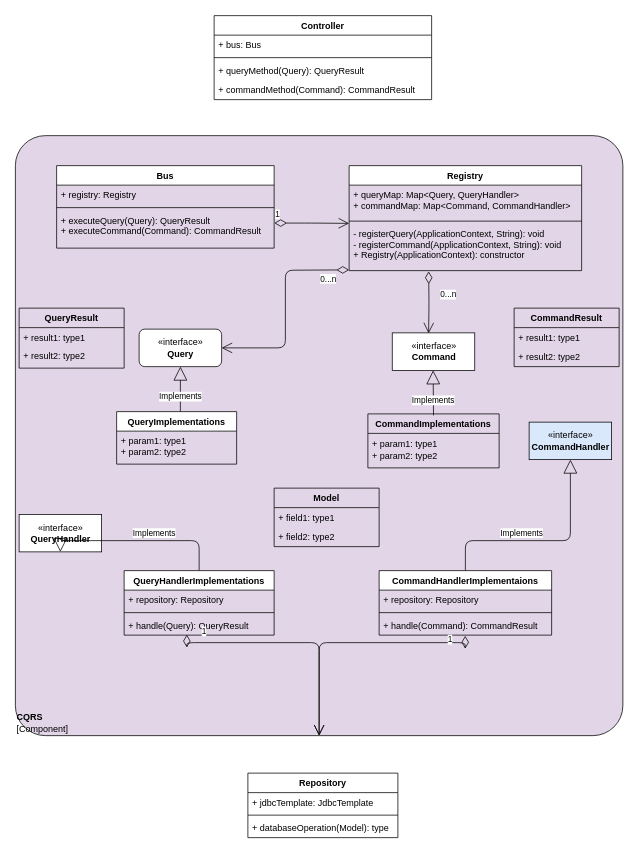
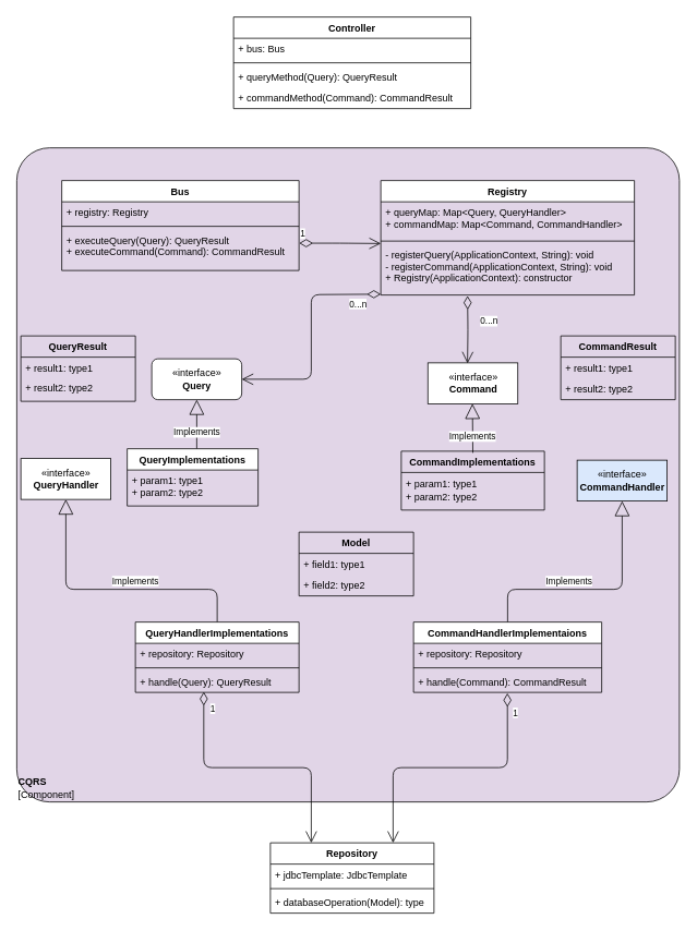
  <mxCell id="0" />
  <mxCell id="1" parent="0" />
  <mxCell id="2" value="&lt;div style=&quot;text-align: left&quot;&gt;&lt;b&gt;CQRS&lt;/b&gt;&lt;/div&gt;&lt;div style=&quot;text-align: left&quot;&gt;[Component]&lt;/div&gt;" style="rounded=1;whiteSpace=wrap;html=1;labelBackgroundColor=none;fillColor=#e1d5e7;fontColor=#000000;align=left;arcSize=5;strokeColor=#000000;verticalAlign=bottom;points=[[0.25,0,0],[0.5,0,0],[0.75,0,0],[1,0.25,0],[1,0.5,0],[1,0.75,0],[0.75,1,0],[0.5,1,0],[0.25,1,0],[0,0.75,0],[0,0.5,0],[0,0.25,0]];" parent="1" vertex="1"><mxGeometry x="20" y="180" width="810" height="800" as="geometry" /></mxCell>
  <mxCell id="3" value="Bus" style="swimlane;fontStyle=1;align=center;verticalAlign=top;childLayout=stackLayout;horizontal=1;startSize=26;horizontalStack=0;resizeParent=1;resizeParentMax=0;resizeLast=0;collapsible=1;marginBottom=0;" parent="1" vertex="1"><mxGeometry x="75" y="220" width="290" height="110" as="geometry" /></mxCell>
  <mxCell id="4" value="+ registry: Registry" style="text;strokeColor=none;fillColor=none;align=left;verticalAlign=top;spacingLeft=4;spacingRight=4;overflow=hidden;rotatable=0;points=[[0,0.5],[1,0.5]];portConstraint=eastwest;" parent="3" vertex="1"><mxGeometry y="26" width="290" height="26" as="geometry" /></mxCell>
  <mxCell id="5" value="" style="line;strokeWidth=1;fillColor=none;align=left;verticalAlign=middle;spacingTop=-1;spacingLeft=3;spacingRight=3;rotatable=0;labelPosition=right;points=[];portConstraint=eastwest;" parent="3" vertex="1"><mxGeometry y="52" width="290" height="8" as="geometry" /></mxCell>
  <mxCell id="6" value="+ executeQuery(Query): QueryResult&#10;+ executeCommand(Command): CommandResult" style="text;strokeColor=none;fillColor=none;align=left;verticalAlign=top;spacingLeft=4;spacingRight=4;overflow=hidden;rotatable=0;points=[[0,0.5],[1,0.5]];portConstraint=eastwest;" parent="3" vertex="1"><mxGeometry y="60" width="290" height="50" as="geometry" /></mxCell>
  <mxCell id="7" value="Registry" style="swimlane;fontStyle=1;align=center;verticalAlign=top;childLayout=stackLayout;horizontal=1;startSize=26;horizontalStack=0;resizeParent=1;resizeParentMax=0;resizeLast=0;collapsible=1;marginBottom=0;" parent="1" vertex="1"><mxGeometry x="465" y="220" width="310" height="140" as="geometry" /></mxCell>
  <mxCell id="8" value="+ queryMap: Map&lt;Query, QueryHandler&gt;&#10;+ commandMap: Map&lt;Command, CommandHandler&gt;" style="text;strokeColor=none;fillColor=none;align=left;verticalAlign=top;spacingLeft=4;spacingRight=4;overflow=hidden;rotatable=0;points=[[0,0.5],[1,0.5]];portConstraint=eastwest;" parent="7" vertex="1"><mxGeometry y="26" width="310" height="44" as="geometry" /></mxCell>
  <mxCell id="9" value="" style="line;strokeWidth=1;fillColor=none;align=left;verticalAlign=middle;spacingTop=-1;spacingLeft=3;spacingRight=3;rotatable=0;labelPosition=right;points=[];portConstraint=eastwest;" parent="7" vertex="1"><mxGeometry y="70" width="310" height="8" as="geometry" /></mxCell>
  <mxCell id="10" value="- registerQuery(ApplicationContext, String): void&#10;- registerCommand(ApplicationContext, String): void&#10;+ Registry(ApplicationContext): constructor" style="text;strokeColor=none;fillColor=none;align=left;verticalAlign=top;spacingLeft=4;spacingRight=4;overflow=hidden;rotatable=0;points=[[0,0.5],[1,0.5]];portConstraint=eastwest;" parent="7" vertex="1"><mxGeometry y="78" width="310" height="62" as="geometry" /></mxCell>
  <mxCell id="11" value="«interface»&lt;br&gt;&lt;b&gt;Query&lt;/b&gt;" style="html=1;rounded=1;" parent="1" vertex="1"><mxGeometry x="185" y="438" width="110" height="50" as="geometry" /></mxCell>
  <mxCell id="12" value="«interface»&lt;br&gt;&lt;b&gt;Command&lt;/b&gt;" style="html=1;" parent="1" vertex="1"><mxGeometry x="522.5" y="443" width="110" height="50" as="geometry" /></mxCell>
- <mxCell id="13" value="«interface»&lt;br&gt;&lt;b&gt;QueryHandler&lt;/b&gt;" style="html=1;" parent="1" vertex="1"><mxGeometry x="25" y="685" width="110" height="50" as="geometry" /></mxCell>
+ <mxCell id="13" value="«interface»&lt;br&gt;&lt;b&gt;QueryHandler&lt;/b&gt;" style="html=1;" parent="1" vertex="1"><mxGeometry x="25" y="560" width="110" height="50" as="geometry" /></mxCell>
  <mxCell id="14" value="«interface»&lt;br&gt;&lt;b&gt;CommandHandler&lt;/b&gt;" style="html=1;fillColor=#dae8fc;" parent="1" vertex="1"><mxGeometry x="705" y="562" width="110" height="50" as="geometry" /></mxCell>
  <mxCell id="15" value="1" style="endArrow=open;html=1;endSize=12;startArrow=diamondThin;startSize=14;startFill=0;edgeStyle=orthogonalEdgeStyle;align=left;verticalAlign=bottom;exitX=1.001;exitY=0.332;exitDx=0;exitDy=0;exitPerimeter=0;" parent="1" source="6" edge="1"><mxGeometry x="-1" y="3" relative="1" as="geometry"><mxPoint x="245" y="380" as="sourcePoint" /><mxPoint x="465" y="297" as="targetPoint" /></mxGeometry></mxCell>
  <mxCell id="16" value="0...n" style="endArrow=open;html=1;endSize=12;startArrow=diamondThin;startSize=14;startFill=0;edgeStyle=orthogonalEdgeStyle;align=left;verticalAlign=bottom;entryX=1;entryY=0.5;entryDx=0;entryDy=0;" parent="1" target="11" edge="1"><mxGeometry x="-0.226" y="45" relative="1" as="geometry"><mxPoint x="465" y="359" as="sourcePoint" /><mxPoint x="480" y="390" as="targetPoint" /><mxPoint as="offset" /></mxGeometry></mxCell>
  <mxCell id="17" value="Implements" style="endArrow=block;endSize=16;endFill=0;html=1;exitX=0.5;exitY=0;exitDx=0;exitDy=0;entryX=0.5;entryY=1;entryDx=0;entryDy=0;" parent="1" target="11" edge="1"><mxGeometry x="-0.333" width="160" relative="1" as="geometry"><mxPoint x="240" y="548" as="sourcePoint" /><mxPoint x="225" y="458" as="targetPoint" /><mxPoint as="offset" /></mxGeometry></mxCell>
  <mxCell id="18" value="Implements" style="endArrow=block;endSize=16;endFill=0;html=1;entryX=0.5;entryY=1;entryDx=0;entryDy=0;" parent="1" edge="1"><mxGeometry x="-0.333" width="160" relative="1" as="geometry"><mxPoint x="577.5" y="553" as="sourcePoint" /><mxPoint x="577" y="493" as="targetPoint" /><mxPoint as="offset" /></mxGeometry></mxCell>
  <mxCell id="19" value="Implements" style="endArrow=block;endSize=16;endFill=0;html=1;exitX=0.5;exitY=0;exitDx=0;exitDy=0;entryX=0.5;entryY=1;entryDx=0;entryDy=0;" parent="1" source="36" target="13" edge="1"><mxGeometry x="-0.164" y="-10" width="160" relative="1" as="geometry"><mxPoint x="304.5" y="800" as="sourcePoint" /><mxPoint x="304.5" y="740" as="targetPoint" /><mxPoint as="offset" /><Array as="points"><mxPoint x="265" y="720" /><mxPoint x="80" y="720" /></Array></mxGeometry></mxCell>
  <mxCell id="20" value="Implements" style="endArrow=block;endSize=16;endFill=0;html=1;exitX=0.5;exitY=0;exitDx=0;exitDy=0;entryX=0.5;entryY=1;entryDx=0;entryDy=0;" parent="1" source="32" target="14" edge="1"><mxGeometry x="-0.201" y="10" width="160" relative="1" as="geometry"><mxPoint x="567.8" y="877.764" as="sourcePoint" /><mxPoint x="567.5" y="740" as="targetPoint" /><mxPoint as="offset" /><Array as="points"><mxPoint x="620" y="720" /><mxPoint x="760" y="720" /></Array></mxGeometry></mxCell>
  <mxCell id="21" value="Controller" style="swimlane;fontStyle=1;align=center;verticalAlign=top;childLayout=stackLayout;horizontal=1;startSize=26;horizontalStack=0;resizeParent=1;resizeParentMax=0;resizeLast=0;collapsible=1;marginBottom=0;" parent="1" vertex="1"><mxGeometry x="285" y="20" width="290" height="112" as="geometry" /></mxCell>
  <mxCell id="22" value="+ bus: Bus" style="text;strokeColor=none;fillColor=none;align=left;verticalAlign=top;spacingLeft=4;spacingRight=4;overflow=hidden;rotatable=0;points=[[0,0.5],[1,0.5]];portConstraint=eastwest;" parent="21" vertex="1"><mxGeometry y="26" width="290" height="26" as="geometry" /></mxCell>
  <mxCell id="23" value="" style="line;strokeWidth=1;fillColor=none;align=left;verticalAlign=middle;spacingTop=-1;spacingLeft=3;spacingRight=3;rotatable=0;labelPosition=right;points=[];portConstraint=eastwest;" parent="21" vertex="1"><mxGeometry y="52" width="290" height="8" as="geometry" /></mxCell>
  <mxCell id="24" value="+ queryMethod(Query): QueryResult" style="text;strokeColor=none;fillColor=none;align=left;verticalAlign=top;spacingLeft=4;spacingRight=4;overflow=hidden;rotatable=0;points=[[0,0.5],[1,0.5]];portConstraint=eastwest;" parent="21" vertex="1"><mxGeometry y="60" width="290" height="26" as="geometry" /></mxCell>
  <mxCell id="25" value="+ commandMethod(Command): CommandResult" style="text;strokeColor=none;fillColor=none;align=left;verticalAlign=top;spacingLeft=4;spacingRight=4;overflow=hidden;rotatable=0;points=[[0,0.5],[1,0.5]];portConstraint=eastwest;" parent="21" vertex="1"><mxGeometry y="86" width="290" height="26" as="geometry" /></mxCell>
  <mxCell id="26" value="0...n" style="endArrow=open;html=1;endSize=12;startArrow=diamondThin;startSize=14;startFill=0;edgeStyle=orthogonalEdgeStyle;align=left;verticalAlign=bottom;entryX=0.441;entryY=0.012;entryDx=0;entryDy=0;entryPerimeter=0;" parent="1" target="12" edge="1"><mxGeometry x="-0.04" y="14" relative="1" as="geometry"><mxPoint x="571" y="361" as="sourcePoint" /><mxPoint x="497.5" y="470" as="targetPoint" /><mxPoint as="offset" /></mxGeometry></mxCell>
  <mxCell id="27" value="QueryImplementations" style="swimlane;fontStyle=1;align=center;verticalAlign=top;childLayout=stackLayout;horizontal=1;startSize=26;horizontalStack=0;resizeParent=1;resizeParentMax=0;resizeLast=0;collapsible=1;marginBottom=0;" parent="1" vertex="1"><mxGeometry x="155" y="548" width="160" height="70" as="geometry" /></mxCell>
  <mxCell id="28" value="+ param1: type1&#10;+ param2: type2" style="text;strokeColor=none;fillColor=none;align=left;verticalAlign=top;spacingLeft=4;spacingRight=4;overflow=hidden;rotatable=0;points=[[0,0.5],[1,0.5]];portConstraint=eastwest;" parent="27" vertex="1"><mxGeometry y="26" width="160" height="44" as="geometry" /></mxCell>
  <mxCell id="29" value="CommandImplementations" style="swimlane;fontStyle=1;childLayout=stackLayout;horizontal=1;startSize=26;fillColor=none;horizontalStack=0;resizeParent=1;resizeParentMax=0;resizeLast=0;collapsible=1;marginBottom=0;" parent="1" vertex="1"><mxGeometry x="490" y="551" width="175" height="72" as="geometry"><mxRectangle x="627.5" y="-532" width="190" height="26" as="alternateBounds" /></mxGeometry></mxCell>
  <mxCell id="30" value="+ param1: type1" style="text;strokeColor=none;fillColor=none;align=left;verticalAlign=top;spacingLeft=4;spacingRight=4;overflow=hidden;rotatable=0;points=[[0,0.5],[1,0.5]];portConstraint=eastwest;" parent="29" vertex="1"><mxGeometry y="26" width="175" height="16" as="geometry" /></mxCell>
  <mxCell id="31" value="+ param2: type2" style="text;strokeColor=none;fillColor=none;align=left;verticalAlign=top;spacingLeft=4;spacingRight=4;overflow=hidden;rotatable=0;points=[[0,0.5],[1,0.5]];portConstraint=eastwest;" parent="29" vertex="1"><mxGeometry y="42" width="175" height="30" as="geometry" /></mxCell>
  <mxCell id="32" value="CommandHandlerImplementaions" style="swimlane;fontStyle=1;align=center;verticalAlign=top;childLayout=stackLayout;horizontal=1;startSize=26;horizontalStack=0;resizeParent=1;resizeParentMax=0;resizeLast=0;collapsible=1;marginBottom=0;" parent="1" vertex="1"><mxGeometry x="505" y="760" width="230" height="86" as="geometry" /></mxCell>
  <mxCell id="33" value="+ repository: Repository" style="text;strokeColor=none;fillColor=none;align=left;verticalAlign=top;spacingLeft=4;spacingRight=4;overflow=hidden;rotatable=0;points=[[0,0.5],[1,0.5]];portConstraint=eastwest;" parent="32" vertex="1"><mxGeometry y="26" width="230" height="26" as="geometry" /></mxCell>
  <mxCell id="34" value="" style="line;strokeWidth=1;fillColor=none;align=left;verticalAlign=middle;spacingTop=-1;spacingLeft=3;spacingRight=3;rotatable=0;labelPosition=right;points=[];portConstraint=eastwest;" parent="32" vertex="1"><mxGeometry y="52" width="230" height="8" as="geometry" /></mxCell>
  <mxCell id="35" value="+ handle(Command): CommandResult" style="text;strokeColor=none;fillColor=none;align=left;verticalAlign=top;spacingLeft=4;spacingRight=4;overflow=hidden;rotatable=0;points=[[0,0.5],[1,0.5]];portConstraint=eastwest;" parent="32" vertex="1"><mxGeometry y="60" width="230" height="26" as="geometry" /></mxCell>
  <mxCell id="36" value="QueryHandlerImplementations" style="swimlane;fontStyle=1;align=center;verticalAlign=top;childLayout=stackLayout;horizontal=1;startSize=26;horizontalStack=0;resizeParent=1;resizeParentMax=0;resizeLast=0;collapsible=1;marginBottom=0;" parent="1" vertex="1"><mxGeometry x="165" y="760" width="200" height="86" as="geometry" /></mxCell>
  <mxCell id="37" value="+ repository: Repository" style="text;strokeColor=none;fillColor=none;align=left;verticalAlign=top;spacingLeft=4;spacingRight=4;overflow=hidden;rotatable=0;points=[[0,0.5],[1,0.5]];portConstraint=eastwest;" parent="36" vertex="1"><mxGeometry y="26" width="200" height="26" as="geometry" /></mxCell>
  <mxCell id="38" value="" style="line;strokeWidth=1;fillColor=none;align=left;verticalAlign=middle;spacingTop=-1;spacingLeft=3;spacingRight=3;rotatable=0;labelPosition=right;points=[];portConstraint=eastwest;" parent="36" vertex="1"><mxGeometry y="52" width="200" height="8" as="geometry" /></mxCell>
  <mxCell id="39" value="+ handle(Query): QueryResult" style="text;strokeColor=none;fillColor=none;align=left;verticalAlign=top;spacingLeft=4;spacingRight=4;overflow=hidden;rotatable=0;points=[[0,0.5],[1,0.5]];portConstraint=eastwest;" parent="36" vertex="1"><mxGeometry y="60" width="200" height="26" as="geometry" /></mxCell>
  <mxCell id="40" value="Repository" style="swimlane;fontStyle=1;align=center;verticalAlign=top;childLayout=stackLayout;horizontal=1;startSize=26;horizontalStack=0;resizeParent=1;resizeParentMax=0;resizeLast=0;collapsible=1;marginBottom=0;" parent="1" vertex="1"><mxGeometry x="330" y="1030" width="200" height="86" as="geometry" /></mxCell>
  <mxCell id="41" value="+ jdbcTemplate: JdbcTemplate" style="text;strokeColor=none;fillColor=none;align=left;verticalAlign=top;spacingLeft=4;spacingRight=4;overflow=hidden;rotatable=0;points=[[0,0.5],[1,0.5]];portConstraint=eastwest;" parent="40" vertex="1"><mxGeometry y="26" width="200" height="26" as="geometry" /></mxCell>
  <mxCell id="42" value="" style="line;strokeWidth=1;fillColor=none;align=left;verticalAlign=middle;spacingTop=-1;spacingLeft=3;spacingRight=3;rotatable=0;labelPosition=right;points=[];portConstraint=eastwest;" parent="40" vertex="1"><mxGeometry y="52" width="200" height="8" as="geometry" /></mxCell>
  <mxCell id="43" value="+ databaseOperation(Model): type" style="text;strokeColor=none;fillColor=none;align=left;verticalAlign=top;spacingLeft=4;spacingRight=4;overflow=hidden;rotatable=0;points=[[0,0.5],[1,0.5]];portConstraint=eastwest;" parent="40" vertex="1"><mxGeometry y="60" width="200" height="26" as="geometry" /></mxCell>
- <mxCell id="44" value="1" style="endArrow=open;html=1;endSize=12;startArrow=diamondThin;startSize=14;startFill=0;edgeStyle=orthogonalEdgeStyle;align=left;verticalAlign=bottom;exitX=0.418;exitY=0.977;exitDx=0;exitDy=0;exitPerimeter=0;" parent="1" source="39" target="2" edge="1"><mxGeometry x="-0.811" y="6" relative="1" as="geometry"><mxPoint x="270" y="950" as="sourcePoint" /><mxPoint x="430" y="950" as="targetPoint" /><mxPoint as="offset" /></mxGeometry></mxCell>
- <mxCell id="45" value="1" style="endArrow=open;html=1;endSize=12;startArrow=diamondThin;startSize=14;startFill=0;edgeStyle=orthogonalEdgeStyle;align=left;verticalAlign=bottom;exitX=0.499;exitY=1.038;exitDx=0;exitDy=0;exitPerimeter=0;" parent="1" source="35" target="2" edge="1"><mxGeometry x="-0.795" y="5" relative="1" as="geometry"><mxPoint x="515" y="1010" as="sourcePoint" /><mxPoint x="675" y="1010" as="targetPoint" /><mxPoint as="offset" /></mxGeometry></mxCell>
+ <mxCell id="44" value="1" style="endArrow=open;html=1;endSize=12;startArrow=diamondThin;startSize=14;startFill=0;edgeStyle=orthogonalEdgeStyle;align=left;verticalAlign=bottom;exitX=0.418;exitY=0.977;exitDx=0;exitDy=0;exitPerimeter=0;entryX=0.25;entryY=0;entryDx=0;entryDy=0;" parent="1" source="39" target="40" edge="1"><mxGeometry x="-0.811" y="6" relative="1" as="geometry"><mxPoint x="270" y="950" as="sourcePoint" /><mxPoint x="430" y="950" as="targetPoint" /><mxPoint as="offset" /></mxGeometry></mxCell>
+ <mxCell id="45" value="1" style="endArrow=open;html=1;endSize=12;startArrow=diamondThin;startSize=14;startFill=0;edgeStyle=orthogonalEdgeStyle;align=left;verticalAlign=bottom;exitX=0.499;exitY=1.038;exitDx=0;exitDy=0;exitPerimeter=0;entryX=0.75;entryY=0;entryDx=0;entryDy=0;" parent="1" source="35" target="40" edge="1"><mxGeometry x="-0.795" y="5" relative="1" as="geometry"><mxPoint x="515" y="1010" as="sourcePoint" /><mxPoint x="675" y="1010" as="targetPoint" /><mxPoint as="offset" /></mxGeometry></mxCell>
  <mxCell id="46" value="QueryResult" style="swimlane;fontStyle=1;childLayout=stackLayout;horizontal=1;startSize=26;fillColor=none;horizontalStack=0;resizeParent=1;resizeParentMax=0;resizeLast=0;collapsible=1;marginBottom=0;" parent="1" vertex="1"><mxGeometry x="25" y="410" width="140" height="80" as="geometry" /></mxCell>
  <mxCell id="47" value="+ result1: type1" style="text;strokeColor=none;fillColor=none;align=left;verticalAlign=top;spacingLeft=4;spacingRight=4;overflow=hidden;rotatable=0;points=[[0,0.5],[1,0.5]];portConstraint=eastwest;" parent="46" vertex="1"><mxGeometry y="26" width="140" height="24" as="geometry" /></mxCell>
  <mxCell id="48" value="+ result2: type2" style="text;strokeColor=none;fillColor=none;align=left;verticalAlign=top;spacingLeft=4;spacingRight=4;overflow=hidden;rotatable=0;points=[[0,0.5],[1,0.5]];portConstraint=eastwest;" parent="46" vertex="1"><mxGeometry y="50" width="140" height="30" as="geometry" /></mxCell>
  <mxCell id="49" value="CommandResult" style="swimlane;fontStyle=1;childLayout=stackLayout;horizontal=1;startSize=26;fillColor=none;horizontalStack=0;resizeParent=1;resizeParentMax=0;resizeLast=0;collapsible=1;marginBottom=0;" parent="1" vertex="1"><mxGeometry x="685" y="410" width="140" height="78" as="geometry" /></mxCell>
  <mxCell id="50" value="+ result1: type1" style="text;strokeColor=none;fillColor=none;align=left;verticalAlign=top;spacingLeft=4;spacingRight=4;overflow=hidden;rotatable=0;points=[[0,0.5],[1,0.5]];portConstraint=eastwest;" parent="49" vertex="1"><mxGeometry y="26" width="140" height="26" as="geometry" /></mxCell>
  <mxCell id="51" value="+ result2: type2" style="text;strokeColor=none;fillColor=none;align=left;verticalAlign=top;spacingLeft=4;spacingRight=4;overflow=hidden;rotatable=0;points=[[0,0.5],[1,0.5]];portConstraint=eastwest;" parent="49" vertex="1"><mxGeometry y="52" width="140" height="26" as="geometry" /></mxCell>
  <mxCell id="52" value="Model" style="swimlane;fontStyle=1;childLayout=stackLayout;horizontal=1;startSize=26;fillColor=none;horizontalStack=0;resizeParent=1;resizeParentMax=0;resizeLast=0;collapsible=1;marginBottom=0;" vertex="1" parent="1"><mxGeometry x="365" y="650" width="140" height="78" as="geometry" /></mxCell>
  <mxCell id="53" value="+ field1: type1" style="text;strokeColor=none;fillColor=none;align=left;verticalAlign=top;spacingLeft=4;spacingRight=4;overflow=hidden;rotatable=0;points=[[0,0.5],[1,0.5]];portConstraint=eastwest;" vertex="1" parent="52"><mxGeometry y="26" width="140" height="26" as="geometry" /></mxCell>
  <mxCell id="54" value="+ field2: type2" style="text;strokeColor=none;fillColor=none;align=left;verticalAlign=top;spacingLeft=4;spacingRight=4;overflow=hidden;rotatable=0;points=[[0,0.5],[1,0.5]];portConstraint=eastwest;" vertex="1" parent="52"><mxGeometry y="52" width="140" height="26" as="geometry" /></mxCell>
